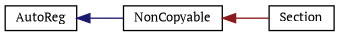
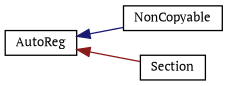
  digraph {
    fontname="PT Serif"
    rankdir=LR
    node [color=black fillcolor=white fontname="PT Serif" fontsize=10 shape=record style=filled]
    edge [dir=back fontname="PT Serif" fontsize=10 labelfontname=Helvetica labelfontsize=10 style=solid]
    n1 [height=0.2 label=NonCopyable width=0.4]
    n2 [height=0.2 label=Section width=0.4]
    n3 [height=0.2 label=AutoReg width=0.4]
-   n1 -> n2 [color=firebrick4]
+   n3 -> n2 [color=firebrick4]
    n3 -> n1 [color=midnightblue]
  }
